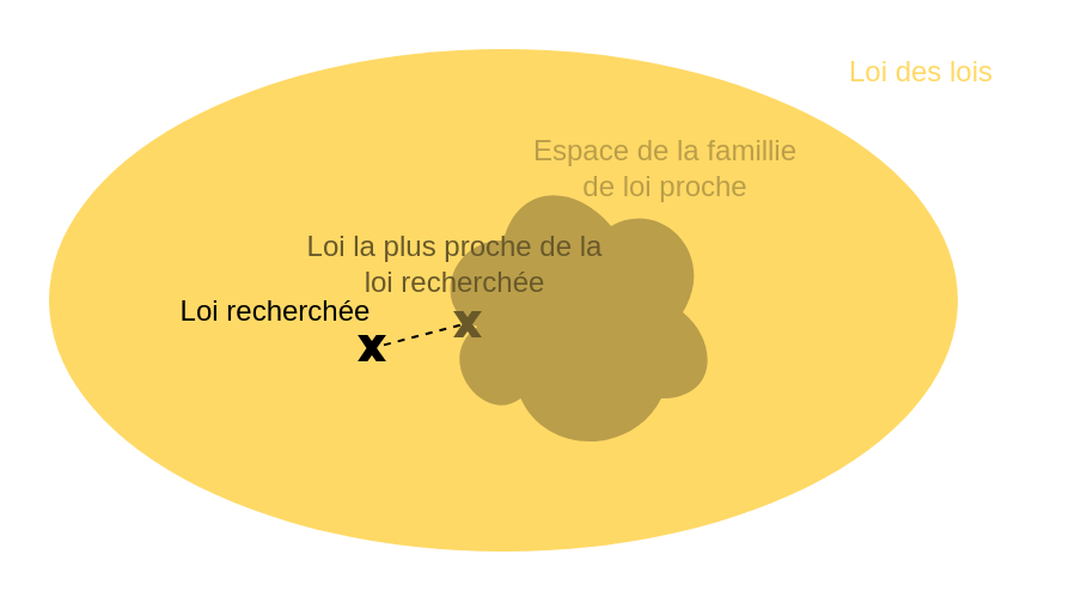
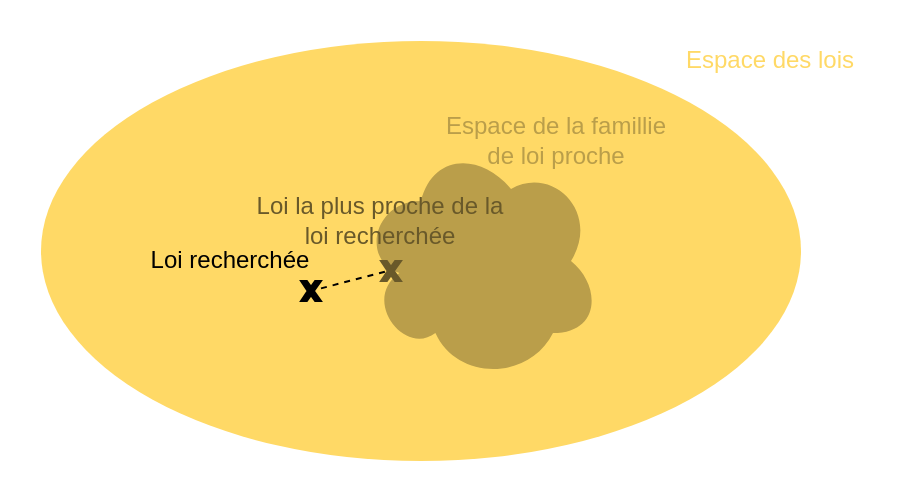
  <mxCell id="0" />
  <mxCell id="1" parent="0" />
  <mxCell id="2" value="" style="ellipse;whiteSpace=wrap;html=1;strokeColor=none;fillColor=#FFD966;" vertex="1" parent="1"><mxGeometry x="20" y="20" width="380" height="210" as="geometry" /></mxCell>
  <mxCell id="3" value="" style="ellipse;shape=cloud;whiteSpace=wrap;html=1;strokeColor=none;fillColor=#BA9E4A;" vertex="1" parent="1"><mxGeometry x="180" y="70" width="120" height="120" as="geometry" /></mxCell>
  <mxCell id="4" value="" style="verticalLabelPosition=bottom;verticalAlign=top;html=1;shape=mxgraph.basic.x;fillColor=#000000;" vertex="1" parent="1"><mxGeometry x="150" y="140" width="10" height="10" as="geometry" /></mxCell>
  <mxCell id="5" value="&lt;font color=&quot;#ba9e4a&quot;&gt;Espace de la famillie de loi proche&lt;/font&gt;" style="text;html=1;strokeColor=none;fillColor=none;align=center;verticalAlign=middle;whiteSpace=wrap;rounded=0;" vertex="1" parent="1"><mxGeometry x="220" y="60" width="116" height="20" as="geometry" /></mxCell>
  <mxCell id="6" value="Loi recherchée" style="text;html=1;strokeColor=none;fillColor=none;align=center;verticalAlign=middle;whiteSpace=wrap;rounded=0;" vertex="1" parent="1"><mxGeometry x="70" y="120" width="90" height="20" as="geometry" /></mxCell>
  <mxCell id="7" value="" style="verticalLabelPosition=bottom;verticalAlign=top;html=1;shape=mxgraph.basic.x;fillColor=#69592A;strokeColor=#69592A;" vertex="1" parent="1"><mxGeometry x="190" y="130" width="10" height="10" as="geometry" /></mxCell>
  <mxCell id="8" style="rounded=0;orthogonalLoop=1;jettySize=auto;html=1;entryX=0.33;entryY=0.5;entryDx=0;entryDy=0;entryPerimeter=0;dashed=1;endArrow=none;endFill=0;" edge="1" parent="1" source="4" target="7"><mxGeometry relative="1" as="geometry"><mxPoint x="160" y="143.982" as="sourcePoint" /><mxPoint x="199.2" y="136" as="targetPoint" /></mxGeometry></mxCell>
  <mxCell id="9" value="&lt;font color=&quot;#69592a&quot;&gt;Loi la plus proche de la loi recherchée&lt;/font&gt;" style="text;html=1;strokeColor=none;fillColor=none;align=center;verticalAlign=middle;whiteSpace=wrap;rounded=0;" vertex="1" parent="1"><mxGeometry x="120" y="90" width="140" height="40" as="geometry" /></mxCell>
- <mxCell id="10" value="&lt;font color=&quot;#ffd966&quot;&gt;Loi des lois&lt;/font&gt;" style="text;html=1;strokeColor=none;fillColor=none;align=center;verticalAlign=middle;whiteSpace=wrap;rounded=0;" vertex="1" parent="1"><mxGeometry x="340" y="20" width="90" height="20" as="geometry" /></mxCell>
+ <mxCell id="10" value="&lt;font color=&quot;#ffd966&quot;&gt;Espace des lois&lt;/font&gt;" style="text;html=1;strokeColor=none;fillColor=none;align=center;verticalAlign=middle;whiteSpace=wrap;rounded=0;" vertex="1" parent="1"><mxGeometry x="340" y="20" width="90" height="20" as="geometry" /></mxCell>
